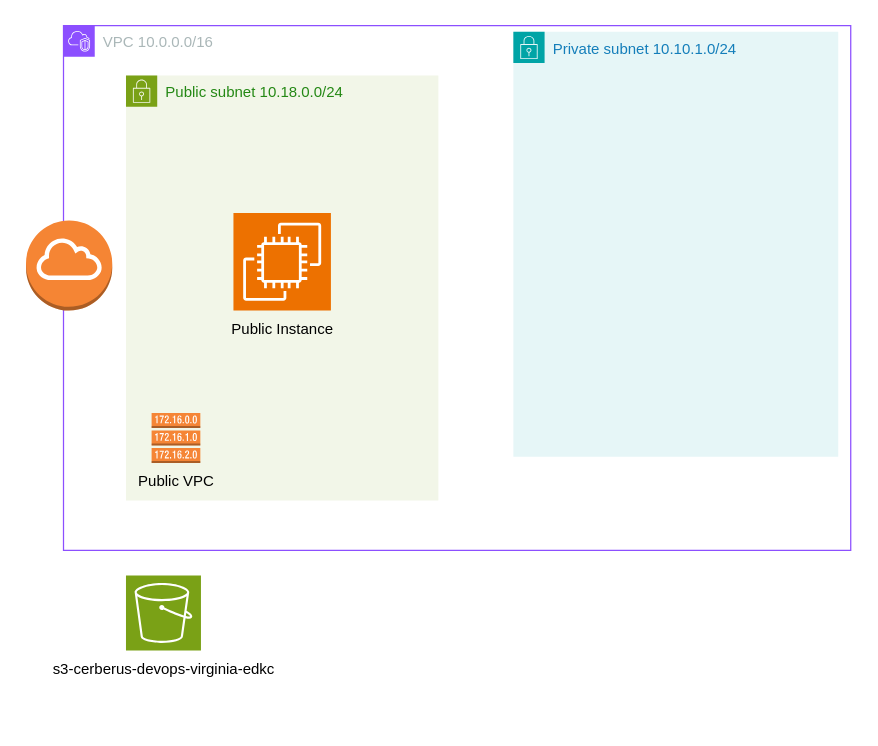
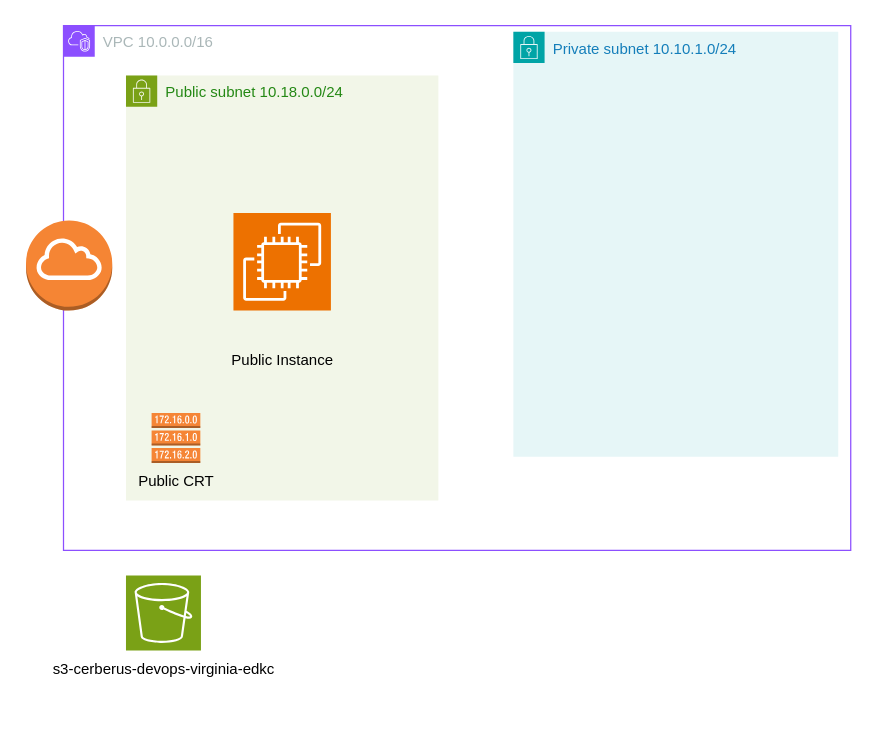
  <mxCell id="0" />
  <mxCell id="1" parent="0" />
  <mxCell id="2" value="VPC 10.0.0.0/16" style="points=[[0,0],[0.25,0],[0.5,0],[0.75,0],[1,0],[1,0.25],[1,0.5],[1,0.75],[1,1],[0.75,1],[0.5,1],[0.25,1],[0,1],[0,0.75],[0,0.5],[0,0.25]];outlineConnect=0;gradientColor=none;html=1;whiteSpace=wrap;fontSize=12;fontStyle=0;container=1;pointerEvents=0;collapsible=0;recursiveResize=0;shape=mxgraph.aws4.group;grIcon=mxgraph.aws4.group_vpc2;strokeColor=#8C4FFF;fillColor=none;verticalAlign=top;align=left;spacingLeft=30;fontColor=#AAB7B8;dashed=0;" parent="1" vertex="1"><mxGeometry x="50" y="20" width="630" height="420" as="geometry" /></mxCell>
  <mxCell id="3" value="Private subnet 10.10.1.0/24" style="points=[[0,0],[0.25,0],[0.5,0],[0.75,0],[1,0],[1,0.25],[1,0.5],[1,0.75],[1,1],[0.75,1],[0.5,1],[0.25,1],[0,1],[0,0.75],[0,0.5],[0,0.25]];outlineConnect=0;gradientColor=none;html=1;whiteSpace=wrap;fontSize=12;fontStyle=0;container=1;pointerEvents=0;collapsible=0;recursiveResize=0;shape=mxgraph.aws4.group;grIcon=mxgraph.aws4.group_security_group;grStroke=0;strokeColor=#00A4A6;fillColor=#E6F6F7;verticalAlign=top;align=left;spacingLeft=30;fontColor=#147EBA;dashed=0;" parent="2" vertex="1"><mxGeometry x="360" y="5" width="260" height="340" as="geometry" /></mxCell>
  <mxCell id="4" value="" style="outlineConnect=0;dashed=0;verticalLabelPosition=bottom;verticalAlign=top;align=center;html=1;shape=mxgraph.aws3.internet_gateway;fillColor=#F58534;gradientColor=none;" parent="2" vertex="1"><mxGeometry x="-30" y="156" width="69" height="72" as="geometry" /></mxCell>
  <mxCell id="5" value="Public subnet 10.18.0.0/24" style="points=[[0,0],[0.25,0],[0.5,0],[0.75,0],[1,0],[1,0.25],[1,0.5],[1,0.75],[1,1],[0.75,1],[0.5,1],[0.25,1],[0,1],[0,0.75],[0,0.5],[0,0.25]];outlineConnect=0;gradientColor=none;html=1;whiteSpace=wrap;fontSize=12;fontStyle=0;container=1;pointerEvents=0;collapsible=0;recursiveResize=0;shape=mxgraph.aws4.group;grIcon=mxgraph.aws4.group_security_group;grStroke=0;strokeColor=#7AA116;fillColor=#F2F6E8;verticalAlign=top;align=left;spacingLeft=30;fontColor=#248814;dashed=0;" parent="1" vertex="1"><mxGeometry x="100" y="60" width="250" height="340" as="geometry" /></mxCell>
  <mxCell id="6" value="" style="sketch=0;points=[[0,0,0],[0.25,0,0],[0.5,0,0],[0.75,0,0],[1,0,0],[0,1,0],[0.25,1,0],[0.5,1,0],[0.75,1,0],[1,1,0],[0,0.25,0],[0,0.5,0],[0,0.75,0],[1,0.25,0],[1,0.5,0],[1,0.75,0]];outlineConnect=0;fontColor=#232F3E;fillColor=#ED7100;strokeColor=#ffffff;dashed=0;verticalLabelPosition=bottom;verticalAlign=top;align=center;html=1;fontSize=12;fontStyle=0;aspect=fixed;shape=mxgraph.aws4.resourceIcon;resIcon=mxgraph.aws4.ec2;" parent="5" vertex="1"><mxGeometry x="86" y="110" width="78" height="78" as="geometry" /></mxCell>
- <mxCell id="7" value="Public Instance" style="text;html=1;align=center;verticalAlign=middle;resizable=0;points=[];autosize=1;strokeColor=none;fillColor=none;" parent="5" vertex="1"><mxGeometry x="75" y="188" width="100" height="30" as="geometry" /></mxCell>
+ <mxCell id="7" value="Public Instance" style="text;html=1;align=center;verticalAlign=middle;resizable=0;points=[];autosize=1;strokeColor=none;fillColor=none;" parent="5" vertex="1"><mxGeometry x="75" y="213" width="100" height="30" as="geometry" /></mxCell>
  <mxCell id="8" value="" style="outlineConnect=0;dashed=0;verticalLabelPosition=bottom;verticalAlign=top;align=center;html=1;shape=mxgraph.aws3.route_table;fillColor=#F58536;gradientColor=none;" parent="5" vertex="1"><mxGeometry x="20.5" y="270" width="39" height="40" as="geometry" /></mxCell>
- <mxCell id="9" value="Public VPC" style="text;html=1;align=center;verticalAlign=middle;resizable=0;points=[];autosize=1;strokeColor=none;fillColor=none;" parent="5" vertex="1"><mxGeometry y="310" width="80" height="30" as="geometry" /></mxCell>
+ <mxCell id="9" value="Public CRT" style="text;html=1;align=center;verticalAlign=middle;resizable=0;points=[];autosize=1;strokeColor=none;fillColor=none;" parent="5" vertex="1"><mxGeometry y="310" width="80" height="30" as="geometry" /></mxCell>
  <mxCell id="10" value="" style="sketch=0;points=[[0,0,0],[0.25,0,0],[0.5,0,0],[0.75,0,0],[1,0,0],[0,1,0],[0.25,1,0],[0.5,1,0],[0.75,1,0],[1,1,0],[0,0.25,0],[0,0.5,0],[0,0.75,0],[1,0.25,0],[1,0.5,0],[1,0.75,0]];outlineConnect=0;fontColor=#232F3E;fillColor=#7AA116;strokeColor=#ffffff;dashed=0;verticalLabelPosition=bottom;verticalAlign=top;align=center;html=1;fontSize=12;fontStyle=0;aspect=fixed;shape=mxgraph.aws4.resourceIcon;resIcon=mxgraph.aws4.s3;" parent="1" vertex="1"><mxGeometry x="100" y="460" width="60" height="60" as="geometry" /></mxCell>
  <mxCell id="11" value="&lt;br&gt;&lt;div&gt;&lt;br&gt;&lt;/div&gt;" style="text;html=1;align=center;verticalAlign=middle;resizable=0;points=[];autosize=1;strokeColor=none;fillColor=none;" parent="1" vertex="1"><mxGeometry x="120" y="535" width="20" height="40" as="geometry" /></mxCell>
  <mxCell id="12" value="s3-cerberus-devops-virginia-edkc" style="text;html=1;align=center;verticalAlign=middle;resizable=0;points=[];autosize=1;strokeColor=none;fillColor=none;" parent="1" vertex="1"><mxGeometry x="30" y="520" width="200" height="30" as="geometry" /></mxCell>
